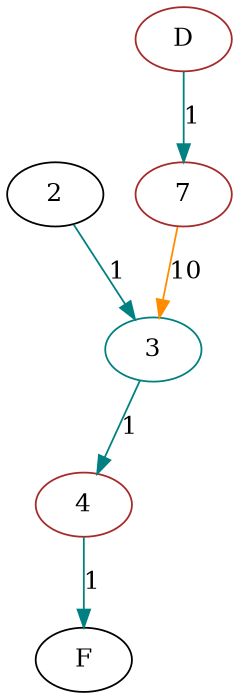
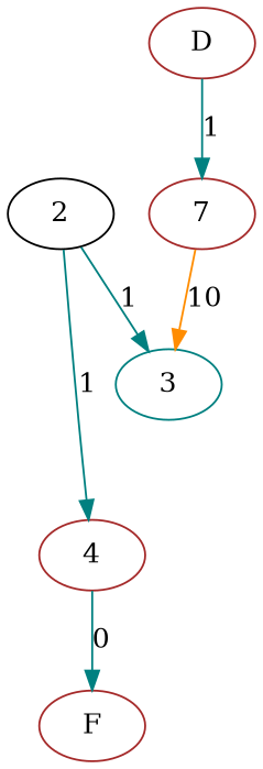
  digraph {
    rankdir=TB
    node [color=brown]
    edge [color=teal]
    n1 [label=7]
    D
    3 [color=teal]
    2 [color=black]
    4
-   F [color=black]
+   F
    n1 -> 3 [color=darkorange label=10]
    D -> n1 [label=1]
-   3 -> 4 [label=1]
+   2 -> 4 [label=1]
    2 -> 3 [label=1]
-   4 -> F [label=1]
+   4 -> F [label=0]
  }
